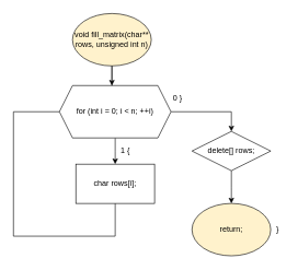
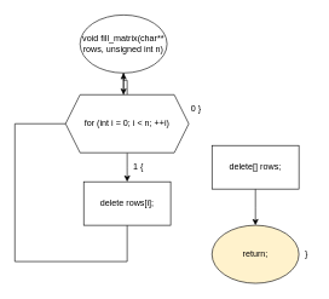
  <mxCell id="0" />
  <mxCell id="1" parent="0" />
  <mxCell id="2" style="edgeStyle=orthogonalEdgeStyle;rounded=0;orthogonalLoop=1;jettySize=auto;html=1;" edge="1" parent="1" source="3"><mxGeometry relative="1" as="geometry"><mxPoint x="170" y="140" as="targetPoint" /></mxGeometry></mxCell>
- <mxCell id="3" value="void fill_matrix(char** rows, unsigned int n)" style="ellipse;whiteSpace=wrap;html=1;fillColor=#fff2cc;" vertex="1" parent="1"><mxGeometry x="110" y="20" width="120" height="80" as="geometry" /></mxCell>
+ <mxCell id="3" value="void fill_matrix(char** rows, unsigned int n)" style="ellipse;whiteSpace=wrap;html=1;" vertex="1" parent="1"><mxGeometry x="110" y="20" width="120" height="80" as="geometry" /></mxCell>
  <mxCell id="4" style="edgeStyle=orthogonalEdgeStyle;rounded=0;orthogonalLoop=1;jettySize=auto;html=1;" edge="1" parent="1"><mxGeometry relative="1" as="geometry"><mxPoint x="170" y="130" as="targetPoint" /><mxPoint x="170" y="100" as="sourcePoint" /></mxGeometry></mxCell>
  <mxCell id="5" style="edgeStyle=orthogonalEdgeStyle;rounded=0;orthogonalLoop=1;jettySize=auto;html=1;" edge="1" parent="1" source="7"><mxGeometry relative="1" as="geometry"><mxPoint x="175" y="250" as="targetPoint" /></mxGeometry></mxCell>
- <mxCell id="6" style="edgeStyle=orthogonalEdgeStyle;rounded=0;orthogonalLoop=1;jettySize=auto;html=1;entryX=0.5;entryY=0;entryDx=0;entryDy=0;" edge="1" parent="1" source="7" target="15"><mxGeometry relative="1" as="geometry"><mxPoint x="352" y="260" as="targetPoint" /></mxGeometry></mxCell>
+ <mxCell id="6" style="edgeStyle=orthogonalEdgeStyle;rounded=0;orthogonalLoop=1;jettySize=auto;html=1;" edge="1" parent="1" source="7" target="3"><mxGeometry relative="1" as="geometry"><mxPoint x="352" y="260" as="targetPoint" /></mxGeometry></mxCell>
  <mxCell id="7" value="for (int i = 0; i &amp;lt; n; ++i)" style="shape=hexagon;perimeter=hexagonPerimeter2;whiteSpace=wrap;html=1;fixedSize=1;" vertex="1" parent="1"><mxGeometry x="90" y="130" width="170" height="80" as="geometry" /></mxCell>
  <mxCell id="8" style="edgeStyle=orthogonalEdgeStyle;rounded=0;orthogonalLoop=1;jettySize=auto;html=1;entryX=0;entryY=0.5;entryDx=0;entryDy=0;endArrow=none;" edge="1" parent="1" source="9" target="7"><mxGeometry relative="1" as="geometry"><mxPoint x="30" y="160" as="targetPoint" /><Array as="points"><mxPoint x="175" y="360" /><mxPoint x="20" y="360" /><mxPoint x="20" y="170" /></Array></mxGeometry></mxCell>
- <mxCell id="9" value="char rows[i];" style="rounded=0;whiteSpace=wrap;html=1;" vertex="1" parent="1"><mxGeometry x="115" y="250" width="120" height="60" as="geometry" /></mxCell>
+ <mxCell id="9" value="delete rows[i];" style="rounded=0;whiteSpace=wrap;html=1;" vertex="1" parent="1"><mxGeometry x="115" y="250" width="120" height="60" as="geometry" /></mxCell>
  <mxCell id="10" value="1 {" style="text;html=1;align=center;verticalAlign=middle;resizable=0;points=[];autosize=1;" vertex="1" parent="1"><mxGeometry x="175" y="220" width="30" height="20" as="geometry" /></mxCell>
  <mxCell id="11" value="return;" style="ellipse;whiteSpace=wrap;html=1;fillColor=#fff2cc;" vertex="1" parent="1"><mxGeometry x="292" y="310" width="120" height="80" as="geometry" /></mxCell>
  <mxCell id="12" value="0 }" style="text;html=1;align=center;verticalAlign=middle;resizable=0;points=[];autosize=1;" vertex="1" parent="1"><mxGeometry x="255" y="140" width="30" height="20" as="geometry" /></mxCell>
  <mxCell id="13" value="}" style="text;html=1;align=center;verticalAlign=middle;resizable=0;points=[];autosize=1;" vertex="1" parent="1"><mxGeometry x="412" y="340" width="20" height="20" as="geometry" /></mxCell>
  <mxCell id="14" style="edgeStyle=orthogonalEdgeStyle;rounded=0;orthogonalLoop=1;jettySize=auto;html=1;" edge="1" parent="1" source="15"><mxGeometry relative="1" as="geometry"><mxPoint x="352" y="310" as="targetPoint" /></mxGeometry></mxCell>
- <mxCell id="15" value="delete[] rows;" style="rhombus;whiteSpace=wrap;html=1;" vertex="1" parent="1"><mxGeometry x="292" y="200" width="120" height="60" as="geometry" /></mxCell>
+ <mxCell id="15" value="delete[] rows;" style="rounded=0;whiteSpace=wrap;html=1;" vertex="1" parent="1"><mxGeometry x="292" y="200" width="120" height="60" as="geometry" /></mxCell>
